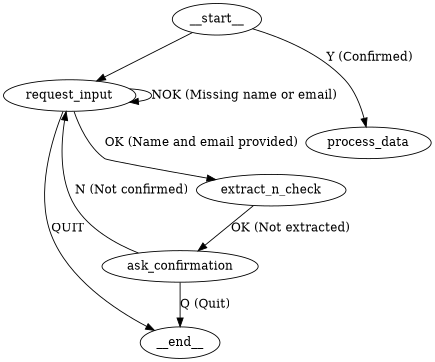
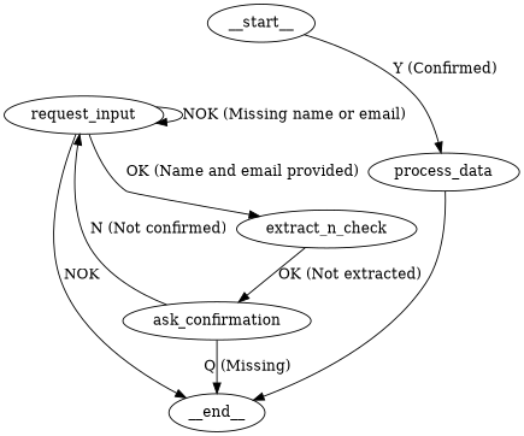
  strict digraph {
    __start__ [data="{m: 1, n: 2}"]
    request_input
    process_data
    extract_n_check
    __end__
    ask_confirmation
-   __start__ -> request_input
    __start__ -> process_data [label="Y (Confirmed)"]
    request_input -> request_input [label="NOK (Missing name or email)"]
    request_input -> extract_n_check [data="{m: 1, n: 2}" label="OK (Name and email provided)"]
-   request_input -> __end__ [label=QUIT]
+   request_input -> __end__ [label=NOK]
+   process_data -> __end__
    extract_n_check -> ask_confirmation [label="OK (Not extracted)"]
    ask_confirmation -> request_input [label="N (Not confirmed)"]
-   ask_confirmation -> __end__ [label="Q (Quit)"]
+   ask_confirmation -> __end__ [label="Q (Missing)"]
  }
